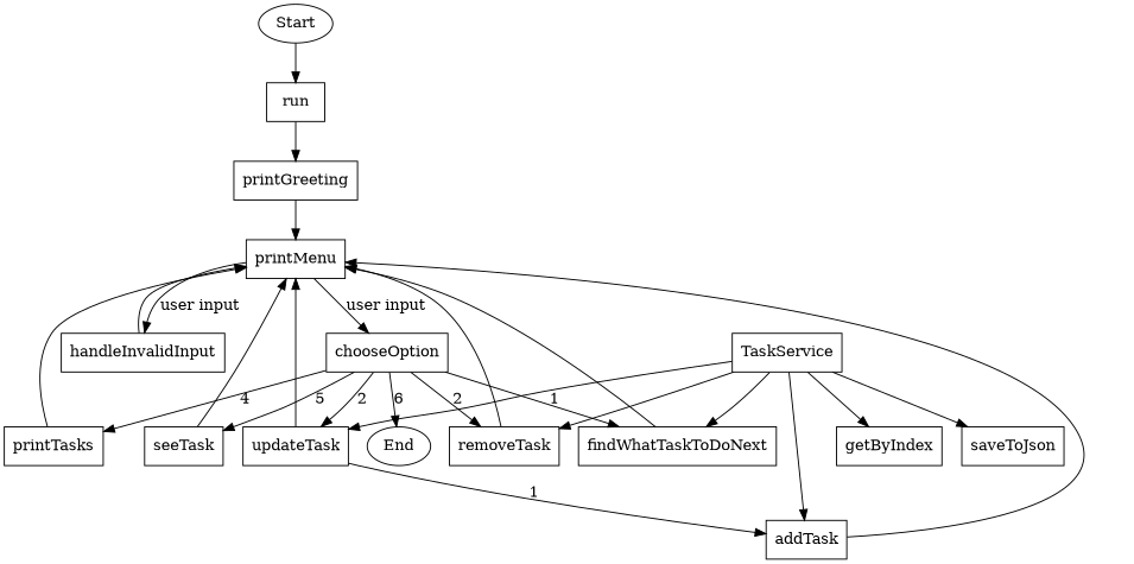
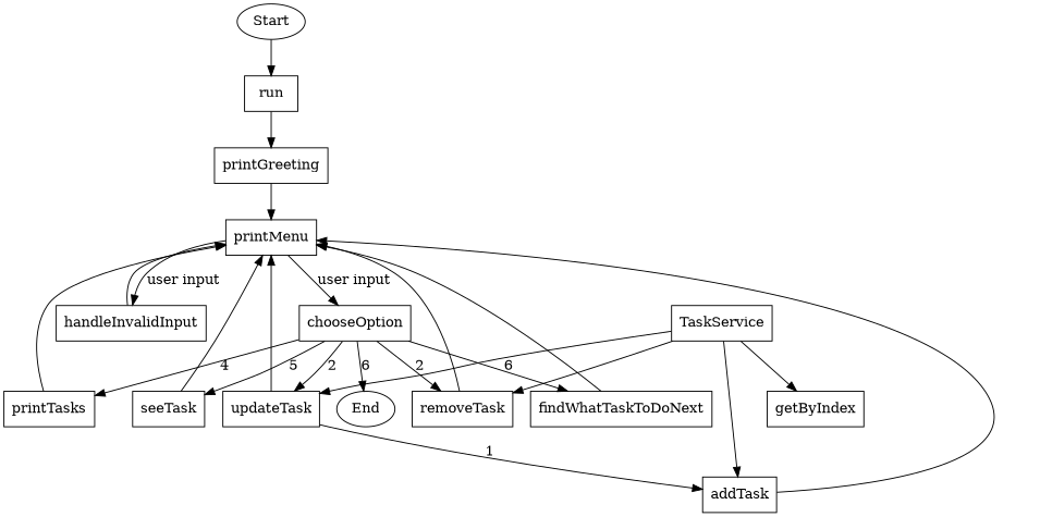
  digraph {
    node [shape=rectangle]
    n1 [label=Start shape=ellipse]
    run
    printGreeting
    n4 [label=End shape=ellipse]
    printMenu
    chooseOption
    handleInvalidInput
    updateTask
    removeTask
    printTasks
    seeTask
    findWhatTaskToDoNext
    addTask
    TaskService
    getByIndex
-   saveToJson
    n1 -> run
    run -> printGreeting
    printGreeting -> printMenu
    printMenu -> chooseOption [label="user input"]
    printMenu -> handleInvalidInput [label="user input"]
    chooseOption -> n4 [label=6]
    chooseOption -> updateTask [label=2]
    chooseOption -> removeTask [label=2]
    chooseOption -> printTasks [label=4]
    chooseOption -> seeTask [label=5]
-   chooseOption -> findWhatTaskToDoNext [label=1]
+   chooseOption -> findWhatTaskToDoNext [label=6]
    handleInvalidInput -> printMenu
    updateTask -> printMenu
    updateTask -> addTask [label=1]
    removeTask -> printMenu
    printTasks -> printMenu
    seeTask -> printMenu
    findWhatTaskToDoNext -> printMenu
    addTask -> printMenu
    TaskService -> updateTask
    TaskService -> removeTask
-   TaskService -> findWhatTaskToDoNext
    TaskService -> addTask
    TaskService -> getByIndex
-   TaskService -> saveToJson
  }
